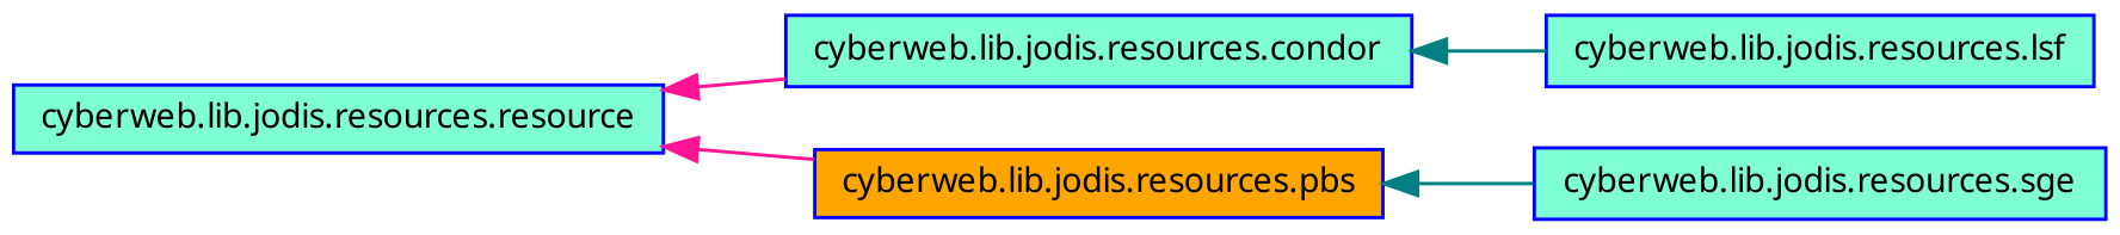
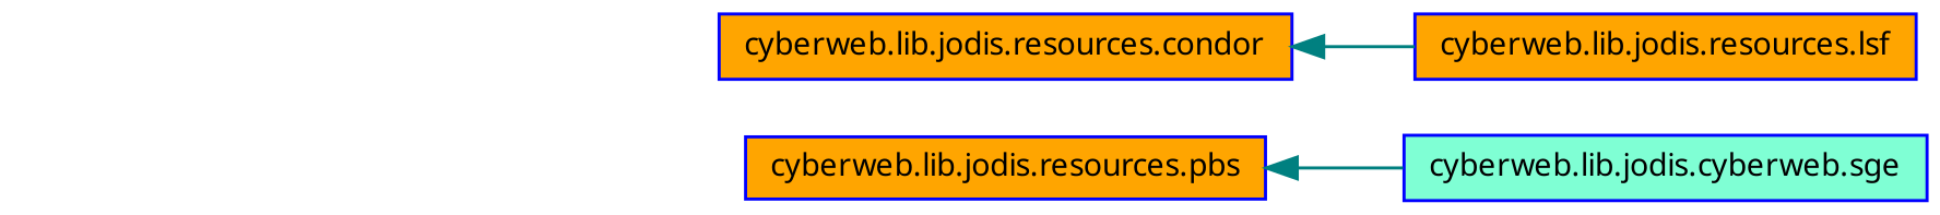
  digraph {
    fontname="Noto Sans"
    rankdir=LR
    node [color=blue fillcolor=orange fontname="Noto Sans" fontsize=10 shape=record style=filled]
    edge [color=deeppink dir=back fontname="Noto Sans" fontsize=10 labelfontname=Helvetica labelfontsize=10 style=solid]
-   n1 [fillcolor=aquamarine height=0.2 label="cyberweb.lib.jodis.resources.resource" width=0.4]
-   n2 [fillcolor=aquamarine height=0.2 label="cyberweb.lib.jodis.resources.condor" width=0.4]
+   n2 [height=0.2 label="cyberweb.lib.jodis.resources.condor" width=0.4]
    n3 [height=0.2 label="cyberweb.lib.jodis.resources.pbs" width=0.4]
-   n4 [fillcolor=aquamarine height=0.2 label="cyberweb.lib.jodis.resources.lsf" width=0.4]
-   n5 [fillcolor=aquamarine height=0.2 label="cyberweb.lib.jodis.resources.sge" width=0.4]
-   n1 -> n2
-   n1 -> n3
+   n4 [height=0.2 label="cyberweb.lib.jodis.resources.lsf" width=0.4]
+   n5 [fillcolor=aquamarine height=0.2 label="cyberweb.lib.jodis.cyberweb.sge" width=0.4]
    n2 -> n4 [color=teal]
    n3 -> n5 [color=teal]
  }
